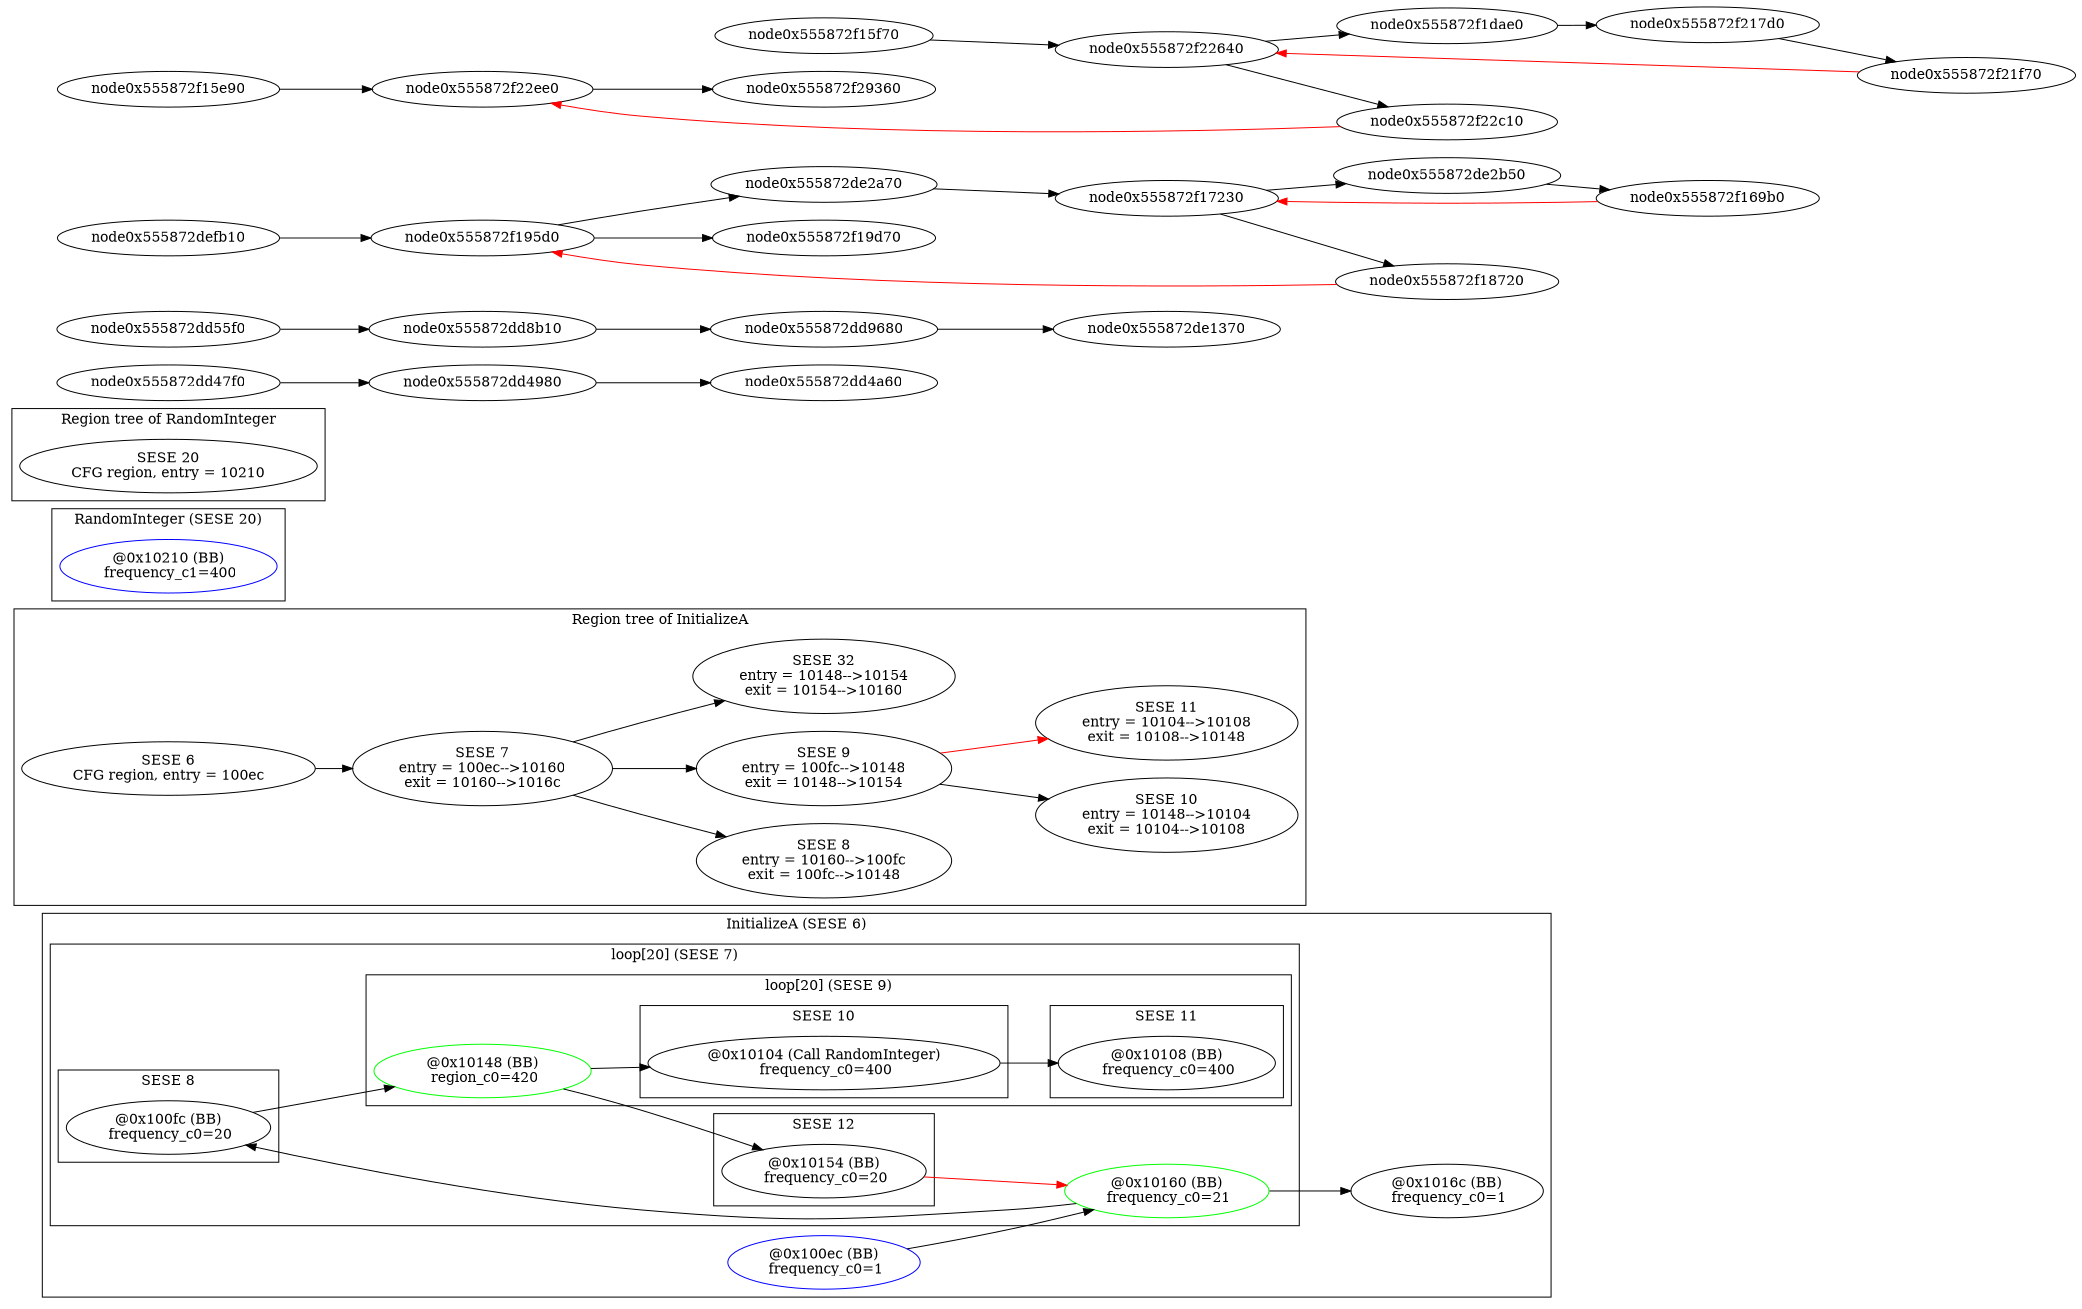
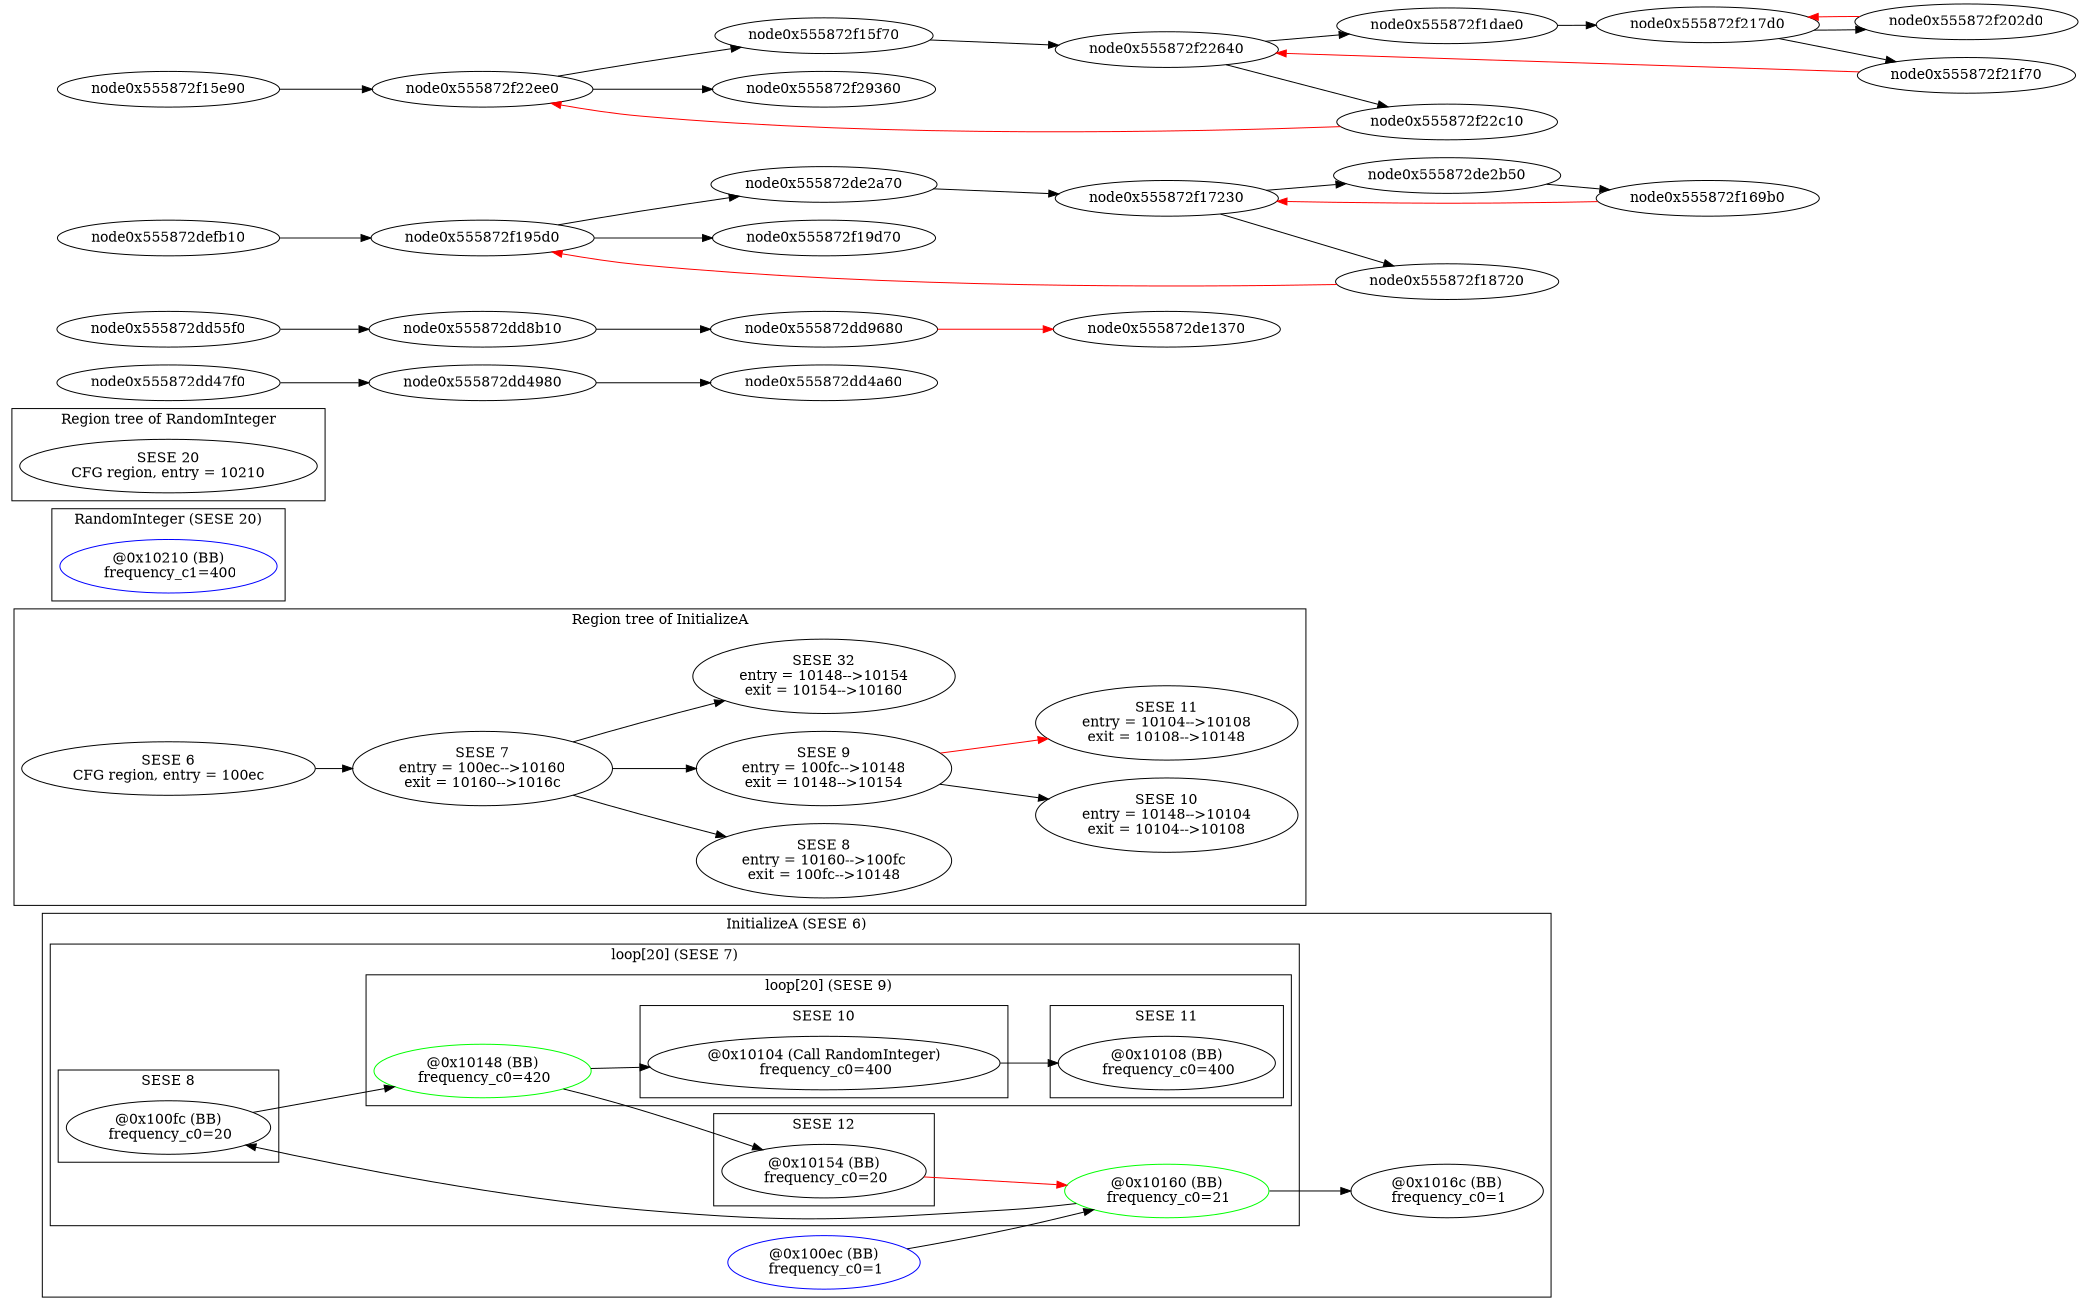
  digraph {
    rankdir=LR
    n1 [label="@0x100fc (BB)\n frequency_c0=20\n"]
    n2 [label="@0x10104 (Call RandomInteger)\n frequency_c0=400\n"]
    n3 [label="@0x10108 (BB)\n frequency_c0=400\n"]
-   n4 [color=green label="@0x10148 (BB)\n region_c0=420\n"]
+   n4 [color=green label="@0x10148 (BB)\n frequency_c0=420\n"]
    n5 [label="@0x10154 (BB)\n frequency_c0=20\n"]
    n6 [color=green label="@0x10160 (BB)\n frequency_c0=21\n"]
    n7 [color=blue label="@0x100ec (BB)\n frequency_c0=1\n"]
    n8 [label="@0x1016c (BB)\n frequency_c0=1\n"]
    n9 [label="SESE 6\nCFG region, entry = 100ec"]
    n10 [label="SESE 7\nentry = 100ec-->10160\nexit = 10160-->1016c"]
    n11 [label="SESE 8\nentry = 10160-->100fc\nexit = 100fc-->10148"]
    n12 [label="SESE 9\nentry = 100fc-->10148\nexit = 10148-->10154"]
    n13 [label="SESE 32\nentry = 10148-->10154\nexit = 10154-->10160"]
    n14 [label="SESE 10\nentry = 10148-->10104\nexit = 10104-->10108"]
    n15 [label="SESE 11\nentry = 10104-->10108\nexit = 10108-->10148"]
    n16 [color=blue label="@0x10210 (BB)\n frequency_c1=400\n"]
    n17 [label="SESE 20\nCFG region, entry = 10210"]
    node0x555872dd47f0
    node0x555872dd4980
    node0x555872dd4a60
    node0x555872dd55f0
    node0x555872dd8b10
    node0x555872dd9680
    node0x555872de1370
    node0x555872defb10
    node0x555872f195d0
    node0x555872de2a70
    node0x555872f19d70
    node0x555872f17230
    node0x555872de2b50
    node0x555872f18720
    node0x555872f169b0
    node0x555872f15e90
    node0x555872f22ee0
    node0x555872f15f70
    node0x555872f29360
    node0x555872f22640
    node0x555872f1dae0
    node0x555872f22c10
    node0x555872f217d0
+   node0x555872f202d0
    node0x555872f21f70
    subgraph cluster_1 {
      label="InitializeA (SESE 6)"
      n7
      n8
      subgraph cluster_2 {
        label="loop[20] (SESE 7)"
        n6
        subgraph cluster_3 {
          label="SESE 8"
          n1
        }
        subgraph cluster_4 {
          label="loop[20] (SESE 9)"
          n4
          subgraph cluster_5 {
            label="SESE 10"
            n2
          }
          subgraph cluster_6 {
            label="SESE 11"
            n3
          }
        }
        subgraph cluster_7 {
          label="SESE 12"
          n5
        }
      }
    }
    subgraph cluster_8 {
      label="Region tree of InitializeA"
      n9
      n10
      n11
      n12
      n13
      n14
      n15
    }
    subgraph cluster_9 {
      label="RandomInteger (SESE 20)"
      n16
    }
    subgraph cluster_10 {
      label="Region tree of RandomInteger"
      n17
    }
    n1 -> n4
    n2 -> n3
    n4 -> n2
    n4 -> n5
    n5 -> n6 [color=red]
    n6 -> n1
    n6 -> n8
    n7 -> n6
    n9 -> n10
    n10 -> n11
    n10 -> n12
    n10 -> n13
    n12 -> n14
    n12 -> n15 [color=red]
    node0x555872dd47f0 -> node0x555872dd4980
    node0x555872dd4980 -> node0x555872dd4a60
    node0x555872dd55f0 -> node0x555872dd8b10
    node0x555872dd8b10 -> node0x555872dd9680
-   node0x555872dd9680 -> node0x555872de1370
+   node0x555872dd9680 -> node0x555872de1370 [color=red]
    node0x555872defb10 -> node0x555872f195d0
    node0x555872f195d0 -> node0x555872de2a70
    node0x555872f195d0 -> node0x555872f19d70
    node0x555872de2a70 -> node0x555872f17230
    node0x555872f17230 -> node0x555872de2b50
    node0x555872f17230 -> node0x555872f18720
    node0x555872de2b50 -> node0x555872f169b0
    node0x555872f18720 -> node0x555872f195d0 [color=red]
    node0x555872f169b0 -> node0x555872f17230 [color=red]
    node0x555872f15e90 -> node0x555872f22ee0
+   node0x555872f22ee0 -> node0x555872f15f70
    node0x555872f22ee0 -> node0x555872f29360
    node0x555872f15f70 -> node0x555872f22640
    node0x555872f22640 -> node0x555872f1dae0
    node0x555872f22640 -> node0x555872f22c10
    node0x555872f1dae0 -> node0x555872f217d0
    node0x555872f22c10 -> node0x555872f22ee0 [color=red]
+   node0x555872f217d0 -> node0x555872f202d0
    node0x555872f217d0 -> node0x555872f21f70
+   node0x555872f202d0 -> node0x555872f217d0 [color=red]
    node0x555872f21f70 -> node0x555872f22640 [color=red]
  }
